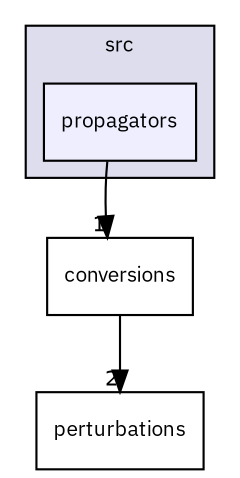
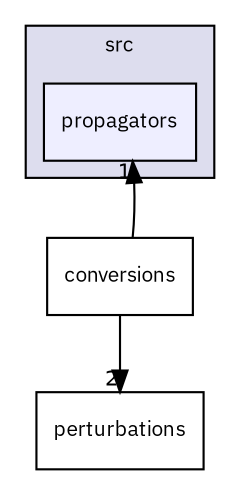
  digraph {
    compound=true
    fontname="IBM Plex Sans"
    node [fontname="IBM Plex Sans" fontsize=10 shape=box]
    edge [fontname="IBM Plex Sans" labeldistance=1.5 labelfontname=Helvetica labelfontsize=10]
    n1 [fillcolor="#eeeeff" label=propagators pencolor=black style=filled]
    n2 [label=conversions]
    n3 [label=perturbations]
    subgraph cluster_1 {
      bgcolor="#ddddee"
      fontsize=10
      label=src
      pencolor=black
      n1
    }
-   n1 -> n2 [headlabel=1]
+   n2 -> n1 [headlabel=1]
    n2 -> n3 [headlabel=2]
  }
